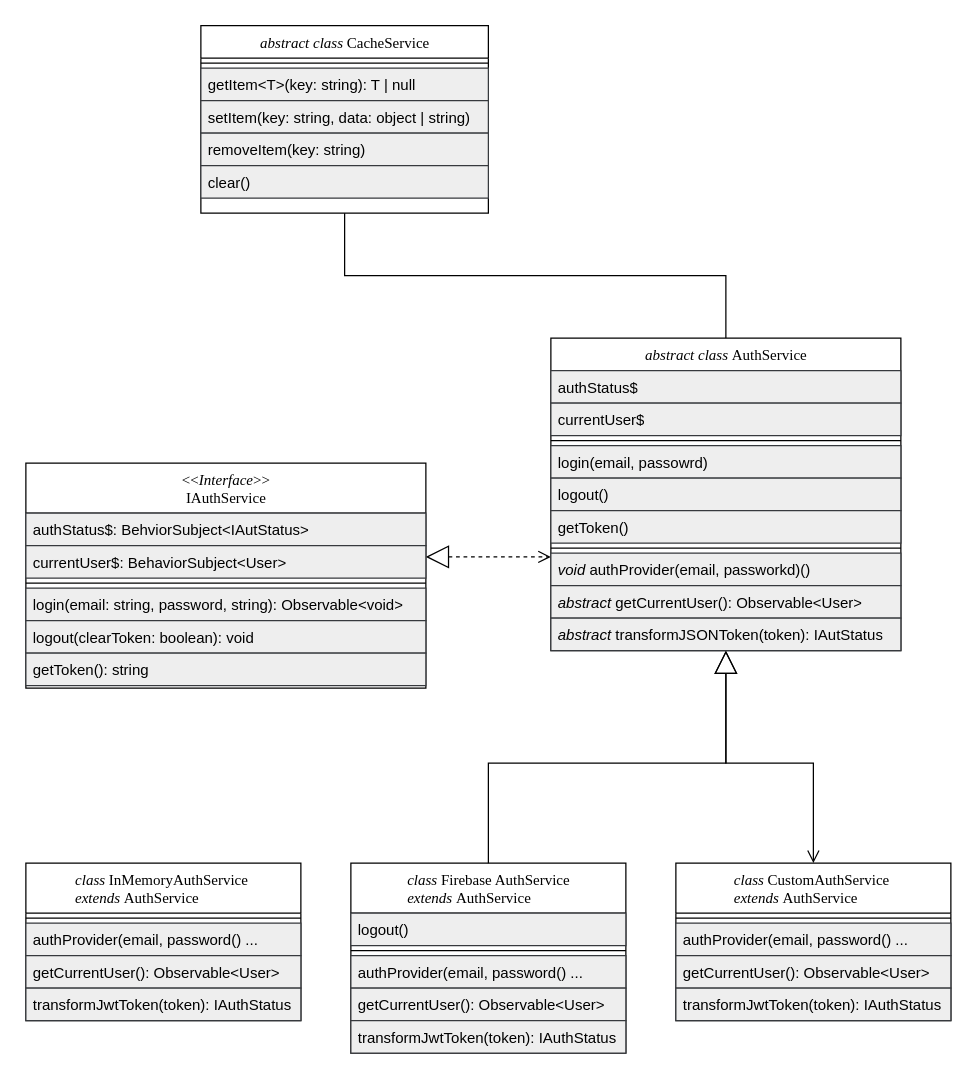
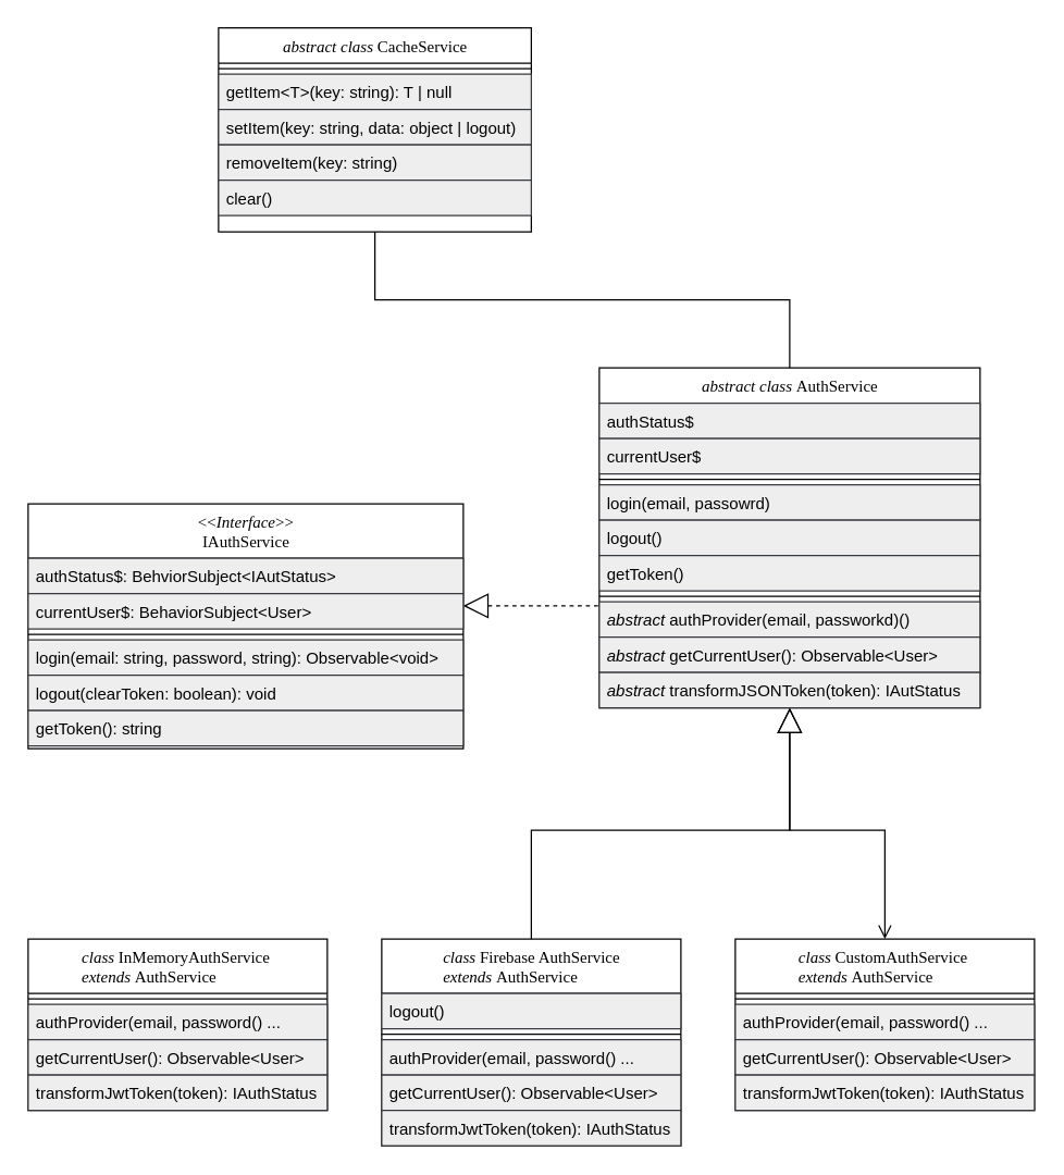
  <mxCell id="0" />
  <mxCell id="1" parent="0" />
- <mxCell id="2" style="edgeStyle=elbowEdgeStyle;html=1;labelBackgroundColor=none;startFill=0;startSize=16;endArrow=open;endFill=0;endSize=8;fontFamily=Verdana;fontSize=12;elbow=vertical;dashed=1;startArrow=block;rounded=0;strokeWidth=1;" parent="1" source="9" target="19" edge="1"><mxGeometry relative="1" as="geometry" /></mxCell>
+ <mxCell id="2" style="edgeStyle=elbowEdgeStyle;html=1;labelBackgroundColor=none;startFill=0;startSize=16;endArrow=none;endFill=0;endSize=8;fontFamily=Verdana;fontSize=12;elbow=vertical;dashed=1;startArrow=block;rounded=0;strokeWidth=1;" parent="1" source="9" target="19" edge="1"><mxGeometry relative="1" as="geometry" /></mxCell>
  <mxCell id="3" value="&lt;span style=&quot;font-weight: normal&quot;&gt;&lt;i&gt;abstract class&lt;/i&gt; CacheService&lt;/span&gt;" style="swimlane;html=1;fontStyle=1;align=center;verticalAlign=top;childLayout=stackLayout;horizontal=1;startSize=26;horizontalStack=0;resizeParent=1;resizeLast=0;collapsible=1;marginBottom=0;swimlaneFillColor=#ffffff;rounded=0;shadow=0;comic=0;labelBackgroundColor=none;strokeWidth=1;fontFamily=Verdana;fontSize=12;" parent="1" vertex="1"><mxGeometry x="160" y="20" width="230" height="150" as="geometry" /></mxCell>
  <mxCell id="4" value="" style="line;html=1;strokeWidth=1;fillColor=none;align=left;verticalAlign=middle;spacingTop=-1;spacingLeft=3;spacingRight=3;rotatable=0;labelPosition=right;points=[];portConstraint=eastwest;" parent="3" vertex="1"><mxGeometry y="26" width="230" height="8" as="geometry" /></mxCell>
  <mxCell id="5" value="getItem&amp;lt;T&amp;gt;(key: string): T | null" style="text;html=1;strokeColor=#36393d;fillColor=#eeeeee;align=left;verticalAlign=top;spacingLeft=4;spacingRight=4;whiteSpace=wrap;overflow=hidden;rotatable=0;points=[[0,0.5],[1,0.5]];portConstraint=eastwest;" parent="3" vertex="1"><mxGeometry y="34" width="230" height="26" as="geometry" /></mxCell>
- <mxCell id="6" value="setItem(key: string, data: object | string)" style="text;html=1;strokeColor=#36393d;fillColor=#eeeeee;align=left;verticalAlign=top;spacingLeft=4;spacingRight=4;whiteSpace=wrap;overflow=hidden;rotatable=0;points=[[0,0.5],[1,0.5]];portConstraint=eastwest;" parent="3" vertex="1"><mxGeometry y="60" width="230" height="26" as="geometry" /></mxCell>
+ <mxCell id="6" value="setItem(key: string, data: object | logout)" style="text;html=1;strokeColor=#36393d;fillColor=#eeeeee;align=left;verticalAlign=top;spacingLeft=4;spacingRight=4;whiteSpace=wrap;overflow=hidden;rotatable=0;points=[[0,0.5],[1,0.5]];portConstraint=eastwest;" parent="3" vertex="1"><mxGeometry y="60" width="230" height="26" as="geometry" /></mxCell>
  <mxCell id="7" value="removeItem(key: string)" style="text;html=1;strokeColor=#36393d;fillColor=#eeeeee;align=left;verticalAlign=top;spacingLeft=4;spacingRight=4;whiteSpace=wrap;overflow=hidden;rotatable=0;points=[[0,0.5],[1,0.5]];portConstraint=eastwest;" vertex="1" parent="3"><mxGeometry y="86" width="230" height="26" as="geometry" /></mxCell>
  <mxCell id="8" value="clear()" style="text;html=1;strokeColor=#36393d;fillColor=#eeeeee;align=left;verticalAlign=top;spacingLeft=4;spacingRight=4;whiteSpace=wrap;overflow=hidden;rotatable=0;points=[[0,0.5],[1,0.5]];portConstraint=eastwest;" vertex="1" parent="3"><mxGeometry y="112" width="230" height="26" as="geometry" /></mxCell>
  <mxCell id="9" value="&lt;span style=&quot;font-weight: normal&quot;&gt;&amp;lt;&amp;lt;&lt;i&gt;Interface&lt;/i&gt;&amp;gt;&amp;gt;&lt;br&gt;IAuthService&lt;br&gt;&lt;/span&gt;" style="swimlane;html=1;fontStyle=1;align=center;verticalAlign=top;childLayout=stackLayout;horizontal=1;startSize=40;horizontalStack=0;resizeParent=1;resizeLast=0;collapsible=1;marginBottom=0;swimlaneFillColor=#ffffff;rounded=0;shadow=0;comic=0;labelBackgroundColor=none;strokeWidth=1;fontFamily=Verdana;fontSize=12;swimlaneLine=1;resizeHeight=0;" parent="1" vertex="1"><mxGeometry x="20" y="370" width="320" height="180" as="geometry"><mxRectangle x="60" y="220" width="130" height="30" as="alternateBounds" /></mxGeometry></mxCell>
  <mxCell id="10" value="authStatus$: BehviorSubject&amp;lt;IAutStatus&amp;gt;" style="text;html=1;strokeColor=#36393d;fillColor=#eeeeee;align=left;verticalAlign=top;spacingLeft=4;spacingRight=4;whiteSpace=wrap;overflow=hidden;rotatable=0;points=[[0,0.5],[1,0.5]];portConstraint=eastwest;" parent="9" vertex="1"><mxGeometry y="40" width="320" height="26" as="geometry" /></mxCell>
  <mxCell id="11" value="currentUser$: BehaviorSubject&amp;lt;User&amp;gt;" style="text;html=1;strokeColor=#36393d;fillColor=#eeeeee;align=left;verticalAlign=top;spacingLeft=4;spacingRight=4;whiteSpace=wrap;overflow=hidden;rotatable=0;points=[[0,0.5],[1,0.5]];portConstraint=eastwest;" parent="9" vertex="1"><mxGeometry y="66" width="320" height="26" as="geometry" /></mxCell>
  <mxCell id="12" value="" style="line;html=1;strokeWidth=1;fillColor=none;align=left;verticalAlign=middle;spacingTop=-1;spacingLeft=3;spacingRight=3;rotatable=0;labelPosition=right;points=[];portConstraint=eastwest;" parent="9" vertex="1"><mxGeometry y="92" width="320" height="8" as="geometry" /></mxCell>
  <mxCell id="13" value="login(email: string, password, string): Observable&amp;lt;void&amp;gt;" style="text;html=1;strokeColor=#36393d;fillColor=#eeeeee;align=left;verticalAlign=top;spacingLeft=4;spacingRight=4;whiteSpace=wrap;overflow=hidden;rotatable=0;points=[[0,0.5],[1,0.5]];portConstraint=eastwest;" parent="9" vertex="1"><mxGeometry y="100" width="320" height="26" as="geometry" /></mxCell>
  <mxCell id="14" value="logout(clearToken: boolean): void" style="text;html=1;strokeColor=#36393d;fillColor=#eeeeee;align=left;verticalAlign=top;spacingLeft=4;spacingRight=4;whiteSpace=wrap;overflow=hidden;rotatable=0;points=[[0,0.5],[1,0.5]];portConstraint=eastwest;" parent="9" vertex="1"><mxGeometry y="126" width="320" height="26" as="geometry" /></mxCell>
  <mxCell id="15" value="getToken(): string" style="text;html=1;strokeColor=#36393d;fillColor=#eeeeee;align=left;verticalAlign=top;spacingLeft=4;spacingRight=4;whiteSpace=wrap;overflow=hidden;rotatable=0;points=[[0,0.5],[1,0.5]];portConstraint=eastwest;" parent="9" vertex="1"><mxGeometry y="152" width="320" height="26" as="geometry" /></mxCell>
  <mxCell id="16" style="edgeStyle=orthogonalEdgeStyle;rounded=0;orthogonalLoop=1;jettySize=auto;html=1;entryX=0.5;entryY=1;entryDx=0;entryDy=0;endArrow=none;endFill=0;endSize=16;startSize=8;" edge="1" parent="1" source="19" target="3"><mxGeometry relative="1" as="geometry"><Array as="points"><mxPoint x="580" y="220" /><mxPoint x="275" y="220" /></Array></mxGeometry></mxCell>
  <mxCell id="17" style="edgeStyle=orthogonalEdgeStyle;rounded=0;orthogonalLoop=1;jettySize=auto;html=1;startArrow=block;startFill=0;startSize=16;endArrow=open;endFill=0;endSize=8;targetPerimeterSpacing=10;strokeWidth=1;entryX=0.5;entryY=0;entryDx=0;entryDy=0;" edge="1" parent="1" source="19" target="41"><mxGeometry relative="1" as="geometry" /></mxCell>
  <mxCell id="18" style="edgeStyle=orthogonalEdgeStyle;rounded=0;orthogonalLoop=1;jettySize=auto;html=1;startArrow=block;startFill=0;startSize=16;endArrow=none;endFill=0;endSize=8;targetPerimeterSpacing=10;strokeWidth=1;entryX=0.5;entryY=0;entryDx=0;entryDy=0;" edge="1" parent="1" source="19" target="35"><mxGeometry relative="1" as="geometry" /></mxCell>
  <mxCell id="19" value="&lt;span style=&quot;font-weight: normal&quot;&gt;&lt;i&gt;abstract class&lt;/i&gt;&amp;nbsp;AuthService&lt;/span&gt;" style="swimlane;html=1;fontStyle=1;align=center;verticalAlign=top;childLayout=stackLayout;horizontal=1;startSize=26;horizontalStack=0;resizeParent=1;resizeLast=0;collapsible=1;marginBottom=0;swimlaneFillColor=#ffffff;rounded=0;shadow=0;comic=0;labelBackgroundColor=none;strokeWidth=1;fontFamily=Verdana;fontSize=12" parent="1" vertex="1"><mxGeometry x="440" y="270" width="280" height="250" as="geometry" /></mxCell>
  <mxCell id="20" value="authStatus$" style="text;html=1;strokeColor=#36393d;fillColor=#eeeeee;align=left;verticalAlign=top;spacingLeft=4;spacingRight=4;whiteSpace=wrap;overflow=hidden;rotatable=0;points=[[0,0.5],[1,0.5]];portConstraint=eastwest;" parent="19" vertex="1"><mxGeometry y="26" width="280" height="26" as="geometry" /></mxCell>
  <mxCell id="21" value="currentUser$" style="text;html=1;strokeColor=#36393d;fillColor=#eeeeee;align=left;verticalAlign=top;spacingLeft=4;spacingRight=4;whiteSpace=wrap;overflow=hidden;rotatable=0;points=[[0,0.5],[1,0.5]];portConstraint=eastwest;" parent="19" vertex="1"><mxGeometry y="52" width="280" height="26" as="geometry" /></mxCell>
  <mxCell id="22" value="" style="line;html=1;strokeWidth=1;fillColor=none;align=left;verticalAlign=middle;spacingTop=-1;spacingLeft=3;spacingRight=3;rotatable=0;labelPosition=right;points=[];portConstraint=eastwest;" parent="19" vertex="1"><mxGeometry y="78" width="280" height="8" as="geometry" /></mxCell>
  <mxCell id="23" value="login(email, passowrd)" style="text;html=1;strokeColor=#36393d;fillColor=#eeeeee;align=left;verticalAlign=top;spacingLeft=4;spacingRight=4;whiteSpace=wrap;overflow=hidden;rotatable=0;points=[[0,0.5],[1,0.5]];portConstraint=eastwest;" parent="19" vertex="1"><mxGeometry y="86" width="280" height="26" as="geometry" /></mxCell>
  <mxCell id="24" value="logout()" style="text;html=1;strokeColor=#36393d;fillColor=#eeeeee;align=left;verticalAlign=top;spacingLeft=4;spacingRight=4;whiteSpace=wrap;overflow=hidden;rotatable=0;points=[[0,0.5],[1,0.5]];portConstraint=eastwest;" parent="19" vertex="1"><mxGeometry y="112" width="280" height="26" as="geometry" /></mxCell>
  <mxCell id="25" value="getToken()" style="text;html=1;strokeColor=#36393d;fillColor=#eeeeee;align=left;verticalAlign=top;spacingLeft=4;spacingRight=4;whiteSpace=wrap;overflow=hidden;rotatable=0;points=[[0,0.5],[1,0.5]];portConstraint=eastwest;" vertex="1" parent="19"><mxGeometry y="138" width="280" height="26" as="geometry" /></mxCell>
  <mxCell id="26" value="" style="line;html=1;strokeWidth=1;fillColor=none;align=left;verticalAlign=middle;spacingTop=-1;spacingLeft=3;spacingRight=3;rotatable=0;labelPosition=right;points=[];portConstraint=eastwest;" vertex="1" parent="19"><mxGeometry y="164" width="280" height="8" as="geometry" /></mxCell>
- <mxCell id="27" value="&lt;i&gt;void&lt;/i&gt;&amp;nbsp;authProvider(email, passworkd)()" style="text;html=1;strokeColor=#36393d;fillColor=#eeeeee;align=left;verticalAlign=top;spacingLeft=4;spacingRight=4;whiteSpace=wrap;overflow=hidden;rotatable=0;points=[[0,0.5],[1,0.5]];portConstraint=eastwest;" vertex="1" parent="19"><mxGeometry y="172" width="280" height="26" as="geometry" /></mxCell>
+ <mxCell id="27" value="&lt;i&gt;abstract&lt;/i&gt;&amp;nbsp;authProvider(email, passworkd)()" style="text;html=1;strokeColor=#36393d;fillColor=#eeeeee;align=left;verticalAlign=top;spacingLeft=4;spacingRight=4;whiteSpace=wrap;overflow=hidden;rotatable=0;points=[[0,0.5],[1,0.5]];portConstraint=eastwest;" vertex="1" parent="19"><mxGeometry y="172" width="280" height="26" as="geometry" /></mxCell>
  <mxCell id="28" value="&lt;i&gt;abstract&lt;/i&gt;&amp;nbsp;getCurrentUser(): Observable&amp;lt;User&amp;gt;" style="text;html=1;strokeColor=#36393d;fillColor=#eeeeee;align=left;verticalAlign=top;spacingLeft=4;spacingRight=4;whiteSpace=wrap;overflow=hidden;rotatable=0;points=[[0,0.5],[1,0.5]];portConstraint=eastwest;" vertex="1" parent="19"><mxGeometry y="198" width="280" height="26" as="geometry" /></mxCell>
  <mxCell id="29" value="&lt;i&gt;abstract&lt;/i&gt;&amp;nbsp;transformJSONToken(token): IAutStatus" style="text;html=1;strokeColor=#36393d;fillColor=#eeeeee;align=left;verticalAlign=top;spacingLeft=4;spacingRight=4;whiteSpace=wrap;overflow=hidden;rotatable=0;points=[[0,0.5],[1,0.5]];portConstraint=eastwest;" vertex="1" parent="19"><mxGeometry y="224" width="280" height="26" as="geometry" /></mxCell>
  <mxCell id="30" value="&lt;div&gt;&lt;i style=&quot;font-weight: normal&quot;&gt;class&lt;/i&gt;&lt;span style=&quot;font-weight: normal&quot;&gt;&amp;nbsp;InMemoryAuthService&amp;nbsp;&lt;/span&gt;&lt;/div&gt;&lt;span style=&quot;font-weight: normal&quot;&gt;&lt;div style=&quot;text-align: left&quot;&gt;&lt;i&gt;extends&lt;/i&gt;&lt;span&gt;&amp;nbsp;AuthService&lt;/span&gt;&lt;/div&gt;&lt;/span&gt;" style="swimlane;html=1;fontStyle=1;align=center;verticalAlign=top;childLayout=stackLayout;horizontal=1;startSize=40;horizontalStack=0;resizeParent=1;resizeLast=0;collapsible=1;marginBottom=0;swimlaneFillColor=#ffffff;rounded=0;shadow=0;comic=0;labelBackgroundColor=none;strokeWidth=1;fontFamily=Verdana;fontSize=12" parent="1" vertex="1"><mxGeometry x="20" y="690" width="220" height="126" as="geometry" /></mxCell>
  <mxCell id="31" value="" style="line;html=1;strokeWidth=1;fillColor=none;align=left;verticalAlign=middle;spacingTop=-1;spacingLeft=3;spacingRight=3;rotatable=0;labelPosition=right;points=[];portConstraint=eastwest;" parent="30" vertex="1"><mxGeometry y="40" width="220" height="8" as="geometry" /></mxCell>
  <mxCell id="32" value="authProvider(email, password() ..." style="text;html=1;strokeColor=#36393d;fillColor=#eeeeee;align=left;verticalAlign=top;spacingLeft=4;spacingRight=4;whiteSpace=wrap;overflow=hidden;rotatable=0;points=[[0,0.5],[1,0.5]];portConstraint=eastwest;" parent="30" vertex="1"><mxGeometry y="48" width="220" height="26" as="geometry" /></mxCell>
  <mxCell id="33" value="getCurrentUser(): Observable&amp;lt;User&amp;gt;" style="text;html=1;strokeColor=#36393d;fillColor=#eeeeee;align=left;verticalAlign=top;spacingLeft=4;spacingRight=4;whiteSpace=wrap;overflow=hidden;rotatable=0;points=[[0,0.5],[1,0.5]];portConstraint=eastwest;" parent="30" vertex="1"><mxGeometry y="74" width="220" height="26" as="geometry" /></mxCell>
  <mxCell id="34" value="transformJwtToken(token): IAuthStatus" style="text;html=1;strokeColor=#36393d;fillColor=#eeeeee;align=left;verticalAlign=top;spacingLeft=4;spacingRight=4;whiteSpace=wrap;overflow=hidden;rotatable=0;points=[[0,0.5],[1,0.5]];portConstraint=eastwest;" vertex="1" parent="30"><mxGeometry y="100" width="220" height="26" as="geometry" /></mxCell>
  <mxCell id="35" value="&lt;div style=&quot;text-align: left&quot;&gt;&lt;i style=&quot;font-weight: normal&quot;&gt;class&lt;/i&gt;&lt;span style=&quot;font-weight: normal&quot;&gt;&amp;nbsp;Firebase AuthService&lt;/span&gt;&lt;/div&gt;&lt;span style=&quot;font-weight: normal&quot;&gt;&lt;div style=&quot;text-align: left&quot;&gt;&lt;i&gt;extends&lt;/i&gt;&lt;span&gt;&amp;nbsp;AuthService&lt;/span&gt;&lt;/div&gt;&lt;/span&gt;" style="swimlane;html=1;fontStyle=1;align=center;verticalAlign=top;childLayout=stackLayout;horizontal=1;startSize=40;horizontalStack=0;resizeParent=1;resizeLast=0;collapsible=1;marginBottom=0;swimlaneFillColor=#ffffff;rounded=0;shadow=0;comic=0;labelBackgroundColor=none;strokeWidth=1;fillColor=none;fontFamily=Verdana;fontSize=12" parent="1" vertex="1"><mxGeometry x="280" y="690" width="220" height="152" as="geometry" /></mxCell>
  <mxCell id="36" value="logout()" style="text;html=1;strokeColor=#36393d;fillColor=#eeeeee;align=left;verticalAlign=top;spacingLeft=4;spacingRight=4;whiteSpace=wrap;overflow=hidden;rotatable=0;points=[[0,0.5],[1,0.5]];portConstraint=eastwest;" parent="35" vertex="1"><mxGeometry y="40" width="220" height="26" as="geometry" /></mxCell>
  <mxCell id="37" value="" style="line;html=1;strokeWidth=1;fillColor=none;align=left;verticalAlign=middle;spacingTop=-1;spacingLeft=3;spacingRight=3;rotatable=0;labelPosition=right;points=[];portConstraint=eastwest;" parent="35" vertex="1"><mxGeometry y="66" width="220" height="8" as="geometry" /></mxCell>
  <mxCell id="38" value="authProvider(email, password() ..." style="text;html=1;strokeColor=#36393d;fillColor=#eeeeee;align=left;verticalAlign=top;spacingLeft=4;spacingRight=4;whiteSpace=wrap;overflow=hidden;rotatable=0;points=[[0,0.5],[1,0.5]];portConstraint=eastwest;" vertex="1" parent="35"><mxGeometry y="74" width="220" height="26" as="geometry" /></mxCell>
  <mxCell id="39" value="getCurrentUser(): Observable&amp;lt;User&amp;gt;" style="text;html=1;strokeColor=#36393d;fillColor=#eeeeee;align=left;verticalAlign=top;spacingLeft=4;spacingRight=4;whiteSpace=wrap;overflow=hidden;rotatable=0;points=[[0,0.5],[1,0.5]];portConstraint=eastwest;" vertex="1" parent="35"><mxGeometry y="100" width="220" height="26" as="geometry" /></mxCell>
  <mxCell id="40" value="transformJwtToken(token): IAuthStatus" style="text;html=1;strokeColor=#36393d;fillColor=#eeeeee;align=left;verticalAlign=top;spacingLeft=4;spacingRight=4;whiteSpace=wrap;overflow=hidden;rotatable=0;points=[[0,0.5],[1,0.5]];portConstraint=eastwest;" vertex="1" parent="35"><mxGeometry y="126" width="220" height="26" as="geometry" /></mxCell>
  <mxCell id="41" value="&lt;span style=&quot;font-weight: normal&quot;&gt;&lt;i&gt;class&lt;/i&gt;&amp;nbsp;CustomAuthService&amp;nbsp;&lt;br&gt;&lt;div style=&quot;text-align: left&quot;&gt;&lt;i&gt;extends&lt;/i&gt;&lt;span&gt;&amp;nbsp;AuthService&lt;/span&gt;&lt;/div&gt;&lt;/span&gt;" style="swimlane;html=1;fontStyle=1;align=center;verticalAlign=top;childLayout=stackLayout;horizontal=1;startSize=40;horizontalStack=0;resizeParent=1;resizeLast=0;collapsible=1;marginBottom=0;swimlaneFillColor=#ffffff;rounded=0;shadow=0;comic=0;labelBackgroundColor=none;strokeWidth=1;fillColor=none;fontFamily=Verdana;fontSize=12" parent="1" vertex="1"><mxGeometry x="540" y="690" width="220" height="126" as="geometry" /></mxCell>
  <mxCell id="42" value="" style="line;html=1;strokeWidth=1;fillColor=none;align=left;verticalAlign=middle;spacingTop=-1;spacingLeft=3;spacingRight=3;rotatable=0;labelPosition=right;points=[];portConstraint=eastwest;" parent="41" vertex="1"><mxGeometry y="40" width="220" height="8" as="geometry" /></mxCell>
  <mxCell id="43" value="authProvider(email, password() ..." style="text;html=1;strokeColor=#36393d;fillColor=#eeeeee;align=left;verticalAlign=top;spacingLeft=4;spacingRight=4;whiteSpace=wrap;overflow=hidden;rotatable=0;points=[[0,0.5],[1,0.5]];portConstraint=eastwest;" vertex="1" parent="41"><mxGeometry y="48" width="220" height="26" as="geometry" /></mxCell>
  <mxCell id="44" value="getCurrentUser(): Observable&amp;lt;User&amp;gt;" style="text;html=1;strokeColor=#36393d;fillColor=#eeeeee;align=left;verticalAlign=top;spacingLeft=4;spacingRight=4;whiteSpace=wrap;overflow=hidden;rotatable=0;points=[[0,0.5],[1,0.5]];portConstraint=eastwest;" vertex="1" parent="41"><mxGeometry y="74" width="220" height="26" as="geometry" /></mxCell>
  <mxCell id="45" value="transformJwtToken(token): IAuthStatus" style="text;html=1;strokeColor=#36393d;fillColor=#eeeeee;align=left;verticalAlign=top;spacingLeft=4;spacingRight=4;whiteSpace=wrap;overflow=hidden;rotatable=0;points=[[0,0.5],[1,0.5]];portConstraint=eastwest;" vertex="1" parent="41"><mxGeometry y="100" width="220" height="26" as="geometry" /></mxCell>
